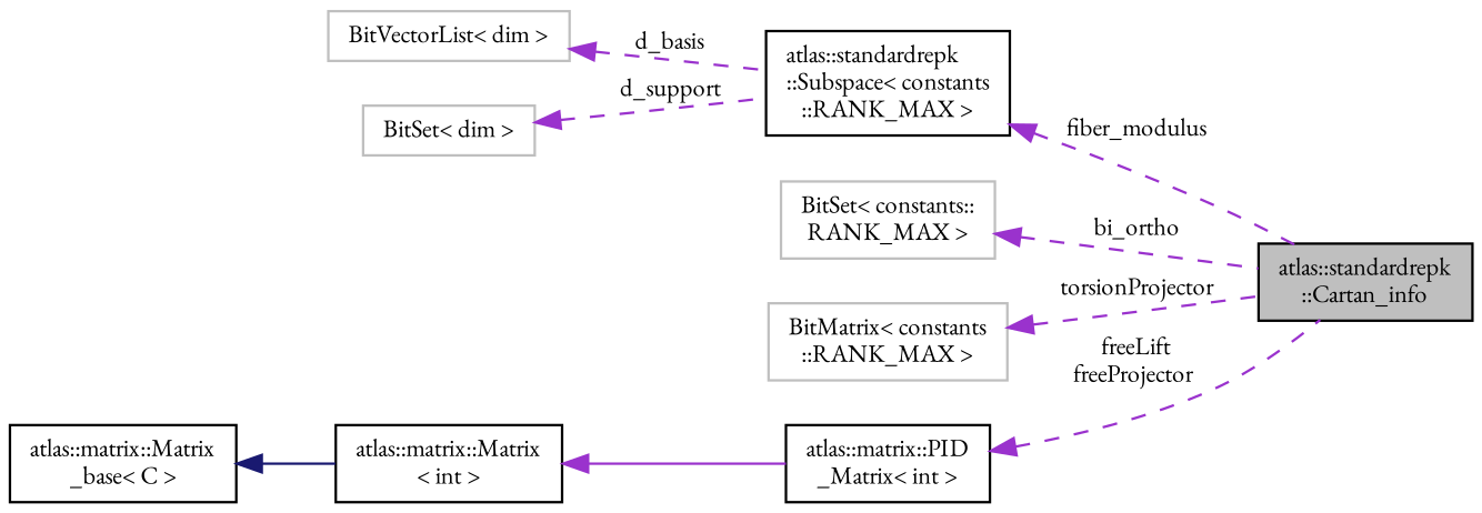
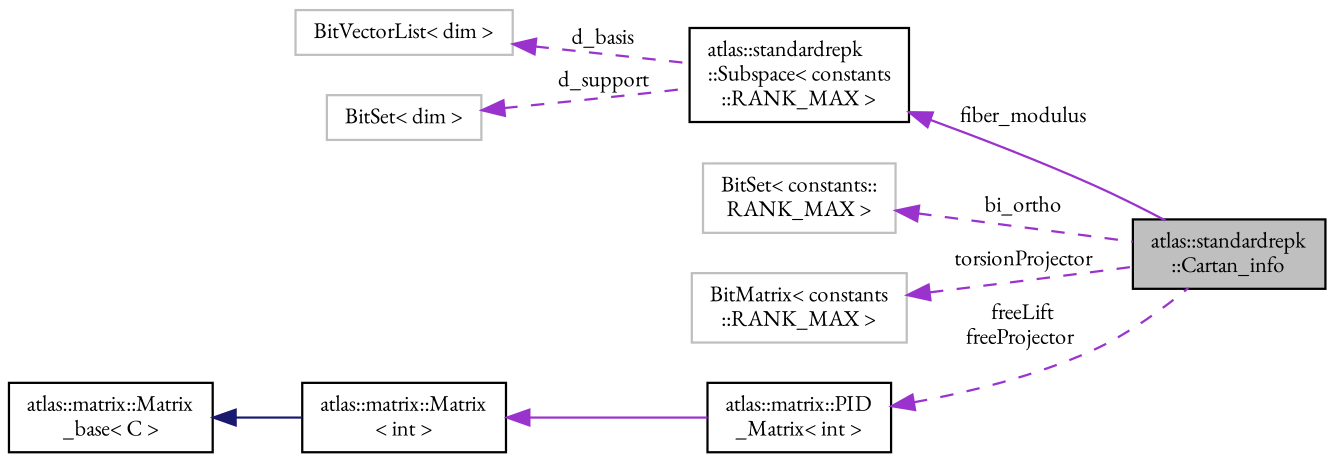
  digraph {
    fontname="EB Garamond"
    rankdir=LR
    node [color=black fillcolor=white fontname="EB Garamond" fontsize=10 shape=record style=filled]
    edge [color=darkorchid3 dir=back fontname="EB Garamond" fontsize=10 labelfontname=Helvetica labelfontsize=10 style=dashed]
    n1 [fillcolor=grey75 fontcolor=black height=0.2 label="atlas::standardrepk\l::Cartan_info" width=0.4]
    n2 [height=0.2 label="atlas::standardrepk\l::Subspace\< constants\l::RANK_MAX \>" width=0.4]
    n3 [color=grey75 height=0.2 label="BitVectorList\< dim \>" width=0.4]
    n4 [color=grey75 height=0.2 label="BitSet\< dim \>" width=0.4]
    n5 [color=grey75 height=0.2 label="BitSet\< constants::\lRANK_MAX \>" width=0.4]
    n6 [color=grey75 height=0.2 label="BitMatrix\< constants\l::RANK_MAX \>" width=0.4]
    n7 [height=0.2 label="atlas::matrix::PID\l_Matrix\< int \>" width=0.4]
    n8 [height=0.2 label="atlas::matrix::Matrix\l\< int \>" width=0.4]
    n9 [height=0.2 label="atlas::matrix::Matrix\l_base\< C \>" width=0.4]
-   n2 -> n1 [label=" fiber_modulus"]
+   n2 -> n1 [label=" fiber_modulus" style=solid]
    n3 -> n2 [label=" d_basis"]
    n4 -> n2 [label=" d_support"]
    n5 -> n1 [label=" bi_ortho"]
    n6 -> n1 [label=" torsionProjector"]
    n7 -> n1 [label=" freeLift\nfreeProjector"]
    n8 -> n7 [style=solid]
    n9 -> n8 [color=midnightblue style=solid]
  }
